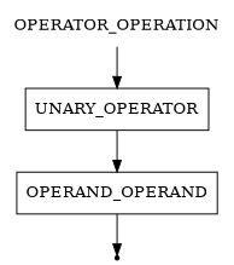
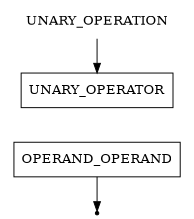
  digraph {
    node [shape=box]
-   n1 [label=OPERATOR_OPERATION shape=plaintext]
+   n1 [label=UNARY_OPERATION shape=plaintext]
    n2 [label=UNARY_OPERATOR]
    n3 [label=OPERAND_OPERAND]
    end [shape=point]
    n1 -> n2
-   n2 -> n3
    n3 -> end
  }
